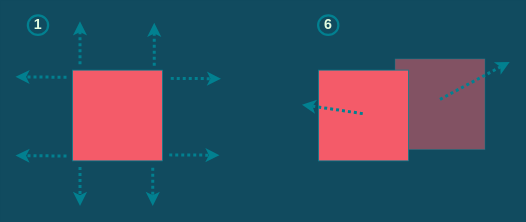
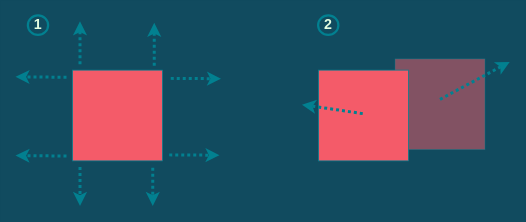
  <mxCell id="0" />
  <mxCell id="1" parent="0" />
  <mxCell id="2" value="" style="rounded=0;whiteSpace=wrap;html=1;fillColor=#F45B69;strokeColor=#028090;fontColor=#E4FDE1;opacity=50;" vertex="1" parent="1"><mxGeometry x="526" y="78" width="120" height="121" as="geometry" /></mxCell>
  <mxCell id="3" value="" style="rounded=0;whiteSpace=wrap;html=1;fillColor=#F45B69;strokeColor=#028090;fontColor=#E4FDE1;" vertex="1" parent="1"><mxGeometry x="96" y="93" width="120" height="121" as="geometry" /></mxCell>
  <mxCell id="4" value="" style="endArrow=classic;html=1;strokeColor=#028090;strokeWidth=4;dashed=1;dashPattern=1 1;labelBackgroundColor=#114B5F;fontColor=#E4FDE1;" edge="1" parent="1"><mxGeometry width="50" height="50" relative="1" as="geometry"><mxPoint x="227" y="104" as="sourcePoint" /><mxPoint x="294" y="104.5" as="targetPoint" /></mxGeometry></mxCell>
  <mxCell id="5" value="" style="endArrow=classic;html=1;strokeColor=#028090;strokeWidth=4;dashed=1;dashPattern=1 1;labelBackgroundColor=#114B5F;fontColor=#E4FDE1;" edge="1" parent="1"><mxGeometry width="50" height="50" relative="1" as="geometry"><mxPoint x="225" y="206" as="sourcePoint" /><mxPoint x="292" y="206.5" as="targetPoint" /></mxGeometry></mxCell>
  <mxCell id="6" value="" style="endArrow=classic;html=1;strokeColor=#028090;strokeWidth=4;dashed=1;dashPattern=1 1;labelBackgroundColor=#114B5F;fontColor=#E4FDE1;" edge="1" parent="1"><mxGeometry width="50" height="50" relative="1" as="geometry"><mxPoint x="88" y="102.5" as="sourcePoint" /><mxPoint x="20" y="102" as="targetPoint" /></mxGeometry></mxCell>
  <mxCell id="7" value="" style="endArrow=classic;html=1;strokeColor=#028090;strokeWidth=4;dashed=1;dashPattern=1 1;labelBackgroundColor=#114B5F;fontColor=#E4FDE1;" edge="1" parent="1"><mxGeometry width="50" height="50" relative="1" as="geometry"><mxPoint x="88" y="207.5" as="sourcePoint" /><mxPoint x="20" y="207" as="targetPoint" /></mxGeometry></mxCell>
  <mxCell id="8" value="" style="endArrow=classic;html=1;strokeColor=#028090;strokeWidth=4;dashed=1;dashPattern=1 1;labelBackgroundColor=#114B5F;fontColor=#E4FDE1;" edge="1" parent="1"><mxGeometry width="50" height="50" relative="1" as="geometry"><mxPoint x="106" y="85" as="sourcePoint" /><mxPoint x="106" y="28" as="targetPoint" /></mxGeometry></mxCell>
  <mxCell id="9" value="" style="endArrow=classic;html=1;strokeColor=#028090;strokeWidth=4;dashed=1;dashPattern=1 1;labelBackgroundColor=#114B5F;fontColor=#E4FDE1;" edge="1" parent="1"><mxGeometry width="50" height="50" relative="1" as="geometry"><mxPoint x="205" y="87" as="sourcePoint" /><mxPoint x="205" y="30" as="targetPoint" /></mxGeometry></mxCell>
  <mxCell id="10" value="" style="endArrow=classic;html=1;strokeColor=#028090;strokeWidth=4;dashed=1;dashPattern=1 1;labelBackgroundColor=#114B5F;fontColor=#E4FDE1;" edge="1" parent="1"><mxGeometry width="50" height="50" relative="1" as="geometry"><mxPoint x="106" y="222" as="sourcePoint" /><mxPoint x="106" y="274" as="targetPoint" /></mxGeometry></mxCell>
  <mxCell id="11" value="" style="endArrow=classic;html=1;strokeColor=#028090;strokeWidth=4;dashed=1;dashPattern=1 1;labelBackgroundColor=#114B5F;fontColor=#E4FDE1;" edge="1" parent="1"><mxGeometry width="50" height="50" relative="1" as="geometry"><mxPoint x="203" y="223" as="sourcePoint" /><mxPoint x="203" y="274" as="targetPoint" /></mxGeometry></mxCell>
  <mxCell id="12" value="" style="rounded=0;whiteSpace=wrap;html=1;fillColor=#F45B69;strokeColor=#028090;fontColor=#E4FDE1;" vertex="1" parent="1"><mxGeometry x="424" y="93" width="120" height="121" as="geometry" /></mxCell>
  <mxCell id="13" value="" style="endArrow=classic;html=1;strokeColor=#028090;strokeWidth=4;dashed=1;dashPattern=1 1;labelBackgroundColor=#114B5F;fontColor=#E4FDE1;" edge="1" parent="1"><mxGeometry width="50" height="50" relative="1" as="geometry"><mxPoint x="483" y="151" as="sourcePoint" /><mxPoint x="402" y="139" as="targetPoint" /></mxGeometry></mxCell>
  <mxCell id="14" value="" style="endArrow=classic;html=1;strokeColor=#028090;strokeWidth=4;dashed=1;dashPattern=1 1;labelBackgroundColor=#114B5F;fontColor=#E4FDE1;" edge="1" parent="1"><mxGeometry width="50" height="50" relative="1" as="geometry"><mxPoint x="586" y="132" as="sourcePoint" /><mxPoint x="679" y="82" as="targetPoint" /></mxGeometry></mxCell>
  <mxCell id="15" value="&lt;font style=&quot;font-size: 19px&quot;&gt;&lt;b&gt;1&lt;/b&gt;&lt;/font&gt;" style="text;html=1;strokeColor=none;fillColor=none;align=center;verticalAlign=middle;whiteSpace=wrap;rounded=0;sketch=0;fontColor=#E4FDE1;opacity=50;" vertex="1" parent="1"><mxGeometry x="30" y="23" width="40" height="20" as="geometry" /></mxCell>
- <mxCell id="16" value="&lt;font style=&quot;font-size: 19px&quot;&gt;&lt;b&gt;6&lt;/b&gt;&lt;/font&gt;" style="text;html=1;strokeColor=none;fillColor=none;align=center;verticalAlign=middle;whiteSpace=wrap;rounded=0;sketch=0;fontColor=#E4FDE1;opacity=50;" vertex="1" parent="1"><mxGeometry x="417" y="23" width="40" height="20" as="geometry" /></mxCell>
+ <mxCell id="16" value="&lt;font style=&quot;font-size: 19px&quot;&gt;&lt;b&gt;2&lt;/b&gt;&lt;/font&gt;" style="text;html=1;strokeColor=none;fillColor=none;align=center;verticalAlign=middle;whiteSpace=wrap;rounded=0;sketch=0;fontColor=#E4FDE1;opacity=50;" vertex="1" parent="1"><mxGeometry x="417" y="23" width="40" height="20" as="geometry" /></mxCell>
  <mxCell id="17" value="" style="ellipse;whiteSpace=wrap;html=1;rounded=0;sketch=0;strokeColor=#028090;fontColor=#E4FDE1;fillColor=none;strokeWidth=3;" vertex="1" parent="1"><mxGeometry x="36.5" y="20" width="27" height="26" as="geometry" /></mxCell>
  <mxCell id="18" value="" style="ellipse;whiteSpace=wrap;html=1;rounded=0;sketch=0;strokeColor=#028090;fontColor=#E4FDE1;fillColor=none;strokeWidth=3;" vertex="1" parent="1"><mxGeometry x="423.5" y="20" width="27" height="26" as="geometry" /></mxCell>
